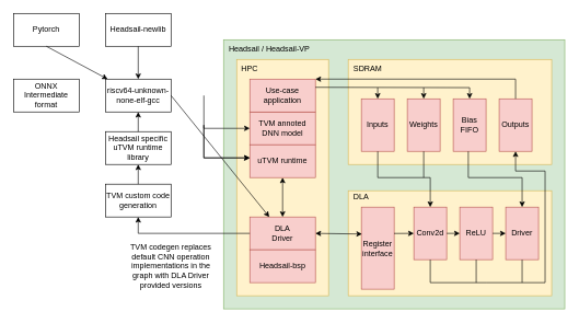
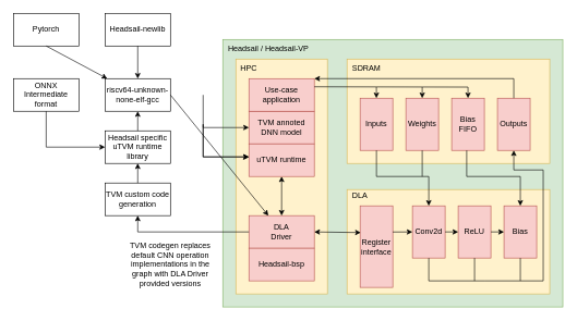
  <mxCell id="0" />
  <mxCell id="1" parent="0" />
  <mxCell id="2" value="Pytorch" style="rounded=0;whiteSpace=wrap;html=1;" parent="1" vertex="1"><mxGeometry x="20" y="20" width="100" height="50" as="geometry" /></mxCell>
  <mxCell id="3" value="" style="endArrow=classic;html=1;rounded=0;exitX=0.5;exitY=1;exitDx=0;exitDy=0;" parent="1" source="2" target="19" edge="1"><mxGeometry width="50" height="50" relative="1" as="geometry"><mxPoint x="-60" y="160" as="sourcePoint" /><mxPoint y="145" as="targetPoint" x="30" /></mxGeometry></mxCell>
  <mxCell id="4" value="&lt;div&gt;ONNX&lt;/div&gt;&lt;div&gt;Intermediate&lt;/div&gt;&lt;div&gt;format&lt;br&gt;&lt;/div&gt;" style="rounded=0;whiteSpace=wrap;html=1;" parent="1" vertex="1"><mxGeometry x="20" y="120" width="100" height="50" as="geometry" /></mxCell>
  <mxCell id="5" value="&lt;div&gt;TVM custom code generation&lt;br&gt;&lt;/div&gt;" style="rounded=0;whiteSpace=wrap;html=1;" parent="1" vertex="1"><mxGeometry x="160" y="280" width="100" height="50" as="geometry" /></mxCell>
  <mxCell id="6" value="" style="rounded=0;whiteSpace=wrap;html=1;fillColor=#d5e8d4;strokeColor=#82b366;" parent="1" vertex="1"><mxGeometry x="340" y="60" width="520" height="410" as="geometry" /></mxCell>
  <mxCell id="7" value="Headsail / Headsail-VP" style="text;html=1;align=center;verticalAlign=middle;whiteSpace=wrap;rounded=0;movable=1;resizable=1;rotatable=1;deletable=1;editable=1;locked=0;connectable=1;" parent="1" vertex="1"><mxGeometry x="340" y="60" width="140" height="30" as="geometry" /></mxCell>
  <mxCell id="8" value="&lt;div&gt;&lt;br&gt;&lt;/div&gt;" style="rounded=0;whiteSpace=wrap;html=1;fillColor=#fff2cc;strokeColor=#d6b656;" parent="1" vertex="1"><mxGeometry x="530" y="290" width="310" height="160" as="geometry" /></mxCell>
  <mxCell id="9" value="" style="rounded=0;whiteSpace=wrap;html=1;fillColor=#fff2cc;strokeColor=#d6b656;" parent="1" vertex="1"><mxGeometry x="360" y="90" width="140" height="360" as="geometry" /></mxCell>
  <mxCell id="10" value="HPC" style="text;html=1;align=center;verticalAlign=middle;whiteSpace=wrap;rounded=0;" parent="1" vertex="1"><mxGeometry x="360" y="90" width="40" height="30" as="geometry" /></mxCell>
  <mxCell id="11" value="&lt;div&gt;DLA&lt;/div&gt;Driver" style="rounded=0;whiteSpace=wrap;html=1;fillColor=#f8cecc;strokeColor=#b85450;" parent="1" vertex="1"><mxGeometry x="380" y="330" width="100" height="50" as="geometry" /></mxCell>
  <mxCell id="12" value="TVM annoted DNN model" style="rounded=0;whiteSpace=wrap;html=1;fillColor=#f8cecc;strokeColor=#b85450;" parent="1" vertex="1"><mxGeometry x="380" y="170" width="100" height="50" as="geometry" /></mxCell>
  <mxCell id="13" value="Use-case application" style="rounded=0;whiteSpace=wrap;html=1;fillColor=#f8cecc;strokeColor=#b85450;" parent="1" vertex="1"><mxGeometry x="380" y="120" width="100" height="50" as="geometry" /></mxCell>
  <mxCell id="14" value="" style="endArrow=classic;html=1;rounded=0;exitX=0;exitY=0.5;exitDx=0;exitDy=0;entryX=0.5;entryY=1;entryDx=0;entryDy=0;" parent="1" source="11" target="5" edge="1"><mxGeometry width="50" height="50" relative="1" as="geometry"><mxPoint x="590" y="420" as="sourcePoint" /><mxPoint x="450" y="250" as="targetPoint" /><Array as="points"><mxPoint x="210" y="355" /></Array></mxGeometry></mxCell>
  <mxCell id="15" value="TVM codegen replaces default CNN operation implementations in the graph with DLA Driver provided versions" style="text;html=1;align=center;verticalAlign=middle;whiteSpace=wrap;rounded=0;" parent="1" vertex="1"><mxGeometry x="190" y="350" width="140" height="110" as="geometry" /></mxCell>
  <mxCell id="16" value="" style="endArrow=classic;html=1;rounded=0;entryX=0.5;entryY=0;entryDx=0;entryDy=0;startArrow=classic;startFill=1;exitX=0.5;exitY=1;exitDx=0;exitDy=0;" parent="1" source="43" target="11" edge="1"><mxGeometry width="50" height="50" relative="1" as="geometry"><mxPoint x="430" y="260" as="sourcePoint" /><mxPoint x="520" y="230" as="targetPoint" /></mxGeometry></mxCell>
  <mxCell id="17" value="&lt;div&gt;Headsail specific uTVM runtime library&lt;br&gt;&lt;/div&gt;" style="rounded=0;whiteSpace=wrap;html=1;" parent="1" vertex="1"><mxGeometry x="160" y="200" width="100" height="50" as="geometry" /></mxCell>
  <mxCell id="18" value="" style="endArrow=classic;html=1;rounded=0;exitX=0.5;exitY=0;exitDx=0;exitDy=0;" parent="1" source="5" target="17" edge="1"><mxGeometry width="50" height="50" relative="1" as="geometry"><mxPoint x="310" y="270" as="sourcePoint" /><mxPoint x="360" y="220" as="targetPoint" /></mxGeometry></mxCell>
  <mxCell id="19" value="riscv64-unknown-none-elf-gcc" style="rounded=0;whiteSpace=wrap;html=1;" parent="1" vertex="1"><mxGeometry x="160" y="120" width="100" height="50" as="geometry" /></mxCell>
  <mxCell id="20" value="" style="endArrow=classic;html=1;rounded=0;exitX=0.5;exitY=0;exitDx=0;exitDy=0;entryX=0.5;entryY=1;entryDx=0;entryDy=0;" parent="1" source="17" target="19" edge="1"><mxGeometry width="50" height="50" relative="1" as="geometry"><mxPoint x="310" y="270" as="sourcePoint" /><mxPoint x="360" y="220" as="targetPoint" /></mxGeometry></mxCell>
  <mxCell id="21" value="Headsail-newlib" style="rounded=0;whiteSpace=wrap;html=1;" parent="1" vertex="1"><mxGeometry x="160" y="20" width="100" height="50" as="geometry" /></mxCell>
  <mxCell id="22" value="" style="endArrow=classic;html=1;rounded=0;exitX=0.5;exitY=1;exitDx=0;exitDy=0;entryX=0.5;entryY=0;entryDx=0;entryDy=0;" parent="1" source="21" target="19" edge="1"><mxGeometry width="50" height="50" relative="1" as="geometry"><mxPoint x="160" y="270" as="sourcePoint" /><mxPoint x="210" y="110" as="targetPoint" /></mxGeometry></mxCell>
+ <mxCell id="23" value="" style="endArrow=classic;html=1;rounded=0;exitX=0.5;exitY=1;exitDx=0;exitDy=0;entryX=0;entryY=0.5;entryDx=0;entryDy=0;" parent="1" source="4" target="17" edge="1"><mxGeometry width="50" height="50" relative="1" as="geometry"><mxPoint x="200" y="250" as="sourcePoint" /><mxPoint x="250" y="200" as="targetPoint" /><Array as="points"><mxPoint x="70" y="225" /></Array></mxGeometry></mxCell>
  <mxCell id="24" value="" style="rounded=0;whiteSpace=wrap;html=1;fillColor=#fff2cc;strokeColor=#d6b656;" parent="1" vertex="1"><mxGeometry x="530" y="90" width="310" height="160" as="geometry" /></mxCell>
  <mxCell id="25" value="SDRAM" style="text;html=1;align=center;verticalAlign=middle;whiteSpace=wrap;rounded=0;" parent="1" vertex="1"><mxGeometry x="530" y="90" width="60" height="30" as="geometry" /></mxCell>
  <mxCell id="26" value="DLA" style="text;html=1;align=center;verticalAlign=middle;whiteSpace=wrap;rounded=0;" parent="1" vertex="1"><mxGeometry x="520" y="285" width="60" height="30" as="geometry" /></mxCell>
  <mxCell id="27" value="Conv2d" style="rounded=0;whiteSpace=wrap;html=1;fillColor=#f8cecc;strokeColor=#b85450;" parent="1" vertex="1"><mxGeometry x="630" y="315" width="50" height="80" as="geometry" /></mxCell>
  <mxCell id="28" value="ReLU" style="rounded=0;whiteSpace=wrap;html=1;fillColor=#f8cecc;strokeColor=#b85450;" parent="1" vertex="1"><mxGeometry x="700" y="315" width="50" height="80" as="geometry" /></mxCell>
- <mxCell id="29" value="Driver" style="rounded=0;whiteSpace=wrap;html=1;fillColor=#f8cecc;strokeColor=#b85450;" parent="1" vertex="1"><mxGeometry x="770" y="315" width="50" height="80" as="geometry" /></mxCell>
+ <mxCell id="29" value="Bias" style="rounded=0;whiteSpace=wrap;html=1;fillColor=#f8cecc;strokeColor=#b85450;" parent="1" vertex="1"><mxGeometry x="770" y="315" width="50" height="80" as="geometry" /></mxCell>
  <mxCell id="30" value="" style="endArrow=classic;html=1;rounded=0;entryX=0;entryY=0.5;entryDx=0;entryDy=0;exitX=1;exitY=0.5;exitDx=0;exitDy=0;" parent="1" source="27" target="28" edge="1"><mxGeometry width="50" height="50" relative="1" as="geometry"><mxPoint x="410" y="310" as="sourcePoint" /><mxPoint x="460" y="260" as="targetPoint" /></mxGeometry></mxCell>
  <mxCell id="31" value="" style="endArrow=classic;html=1;rounded=0;entryX=0;entryY=0.5;entryDx=0;entryDy=0;exitX=1;exitY=0.5;exitDx=0;exitDy=0;" parent="1" source="28" target="29" edge="1"><mxGeometry width="50" height="50" relative="1" as="geometry"><mxPoint x="410" y="310" as="sourcePoint" /><mxPoint x="460" y="260" as="targetPoint" /></mxGeometry></mxCell>
  <mxCell id="32" value="Inputs" style="rounded=0;whiteSpace=wrap;html=1;fillColor=#f8cecc;strokeColor=#b85450;" parent="1" vertex="1"><mxGeometry x="550" y="150" width="50" height="80" as="geometry" /></mxCell>
  <mxCell id="33" value="Weights" style="rounded=0;whiteSpace=wrap;html=1;fillColor=#f8cecc;strokeColor=#b85450;" parent="1" vertex="1"><mxGeometry x="620" y="150" width="50" height="80" as="geometry" /></mxCell>
  <mxCell id="34" value="Outputs" style="rounded=0;whiteSpace=wrap;html=1;fillColor=#f8cecc;strokeColor=#b85450;" parent="1" vertex="1"><mxGeometry x="760" y="150" width="50" height="80" as="geometry" /></mxCell>
  <mxCell id="35" value="&lt;div&gt;Bias&lt;/div&gt;&lt;div&gt;FIFO&lt;br&gt;&lt;/div&gt;" style="rounded=0;whiteSpace=wrap;html=1;fillColor=#f8cecc;strokeColor=#b85450;" parent="1" vertex="1"><mxGeometry x="690" y="150" width="50" height="80" as="geometry" /></mxCell>
  <mxCell id="36" value="" style="endArrow=classic;html=1;rounded=0;exitX=0.75;exitY=1;exitDx=0;exitDy=0;entryX=0.5;entryY=0;entryDx=0;entryDy=0;" parent="1" target="29" edge="1"><mxGeometry width="50" height="50" relative="1" as="geometry"><mxPoint x="713" y="230" as="sourcePoint" /><mxPoint x="740" y="315" as="targetPoint" /><Array as="points"><mxPoint x="713" y="270" /><mxPoint x="795" y="270" /></Array></mxGeometry></mxCell>
  <mxCell id="37" value="" style="endArrow=classic;html=1;rounded=0;exitX=0.5;exitY=0;exitDx=0;exitDy=0;entryX=1;entryY=0;entryDx=0;entryDy=0;" parent="1" source="34" target="13" edge="1"><mxGeometry width="50" height="50" relative="1" as="geometry"><mxPoint x="470" y="310" as="sourcePoint" /><mxPoint x="510" y="130" as="targetPoint" /><Array as="points"><mxPoint x="785" y="120" /></Array></mxGeometry></mxCell>
  <mxCell id="38" value="" style="endArrow=classic;html=1;rounded=0;entryX=0.5;entryY=0;entryDx=0;entryDy=0;exitX=1;exitY=0.25;exitDx=0;exitDy=0;" parent="1" source="13" target="35" edge="1"><mxGeometry width="50" height="50" relative="1" as="geometry"><mxPoint x="470" y="310" as="sourcePoint" /><mxPoint x="520" y="260" as="targetPoint" /><Array as="points"><mxPoint x="715" y="133" /></Array></mxGeometry></mxCell>
  <mxCell id="39" value="" style="endArrow=classic;html=1;rounded=0;entryX=0.5;entryY=0;entryDx=0;entryDy=0;" parent="1" target="33" edge="1"><mxGeometry width="50" height="50" relative="1" as="geometry"><mxPoint x="645" y="133" as="sourcePoint" /><mxPoint x="520" y="260" as="targetPoint" /></mxGeometry></mxCell>
  <mxCell id="40" value="" style="endArrow=classic;html=1;rounded=0;entryX=0.5;entryY=0;entryDx=0;entryDy=0;" parent="1" edge="1"><mxGeometry width="50" height="50" relative="1" as="geometry"><mxPoint x="574.93" y="133" as="sourcePoint" /><mxPoint x="574.93" y="150" as="targetPoint" /></mxGeometry></mxCell>
  <mxCell id="41" value="" style="endArrow=classic;html=1;rounded=0;exitX=1;exitY=0.5;exitDx=0;exitDy=0;" parent="1" source="19" target="11" edge="1"><mxGeometry width="50" height="50" relative="1" as="geometry"><mxPoint x="380" y="290" as="sourcePoint" /><mxPoint x="430" y="240" as="targetPoint" /></mxGeometry></mxCell>
  <mxCell id="42" value="" style="endArrow=classic;html=1;rounded=0;entryX=0;entryY=0.5;entryDx=0;entryDy=0;" parent="1" target="12" edge="1"><mxGeometry width="50" height="50" relative="1" as="geometry"><mxPoint x="310" y="145" as="sourcePoint" /><mxPoint x="430" y="240" as="targetPoint" /><Array as="points"><mxPoint x="310" y="195" /></Array></mxGeometry></mxCell>
  <mxCell id="43" value="uTVM runtime" style="rounded=0;whiteSpace=wrap;html=1;fillColor=#f8cecc;strokeColor=#b85450;" vertex="1" parent="1"><mxGeometry x="380" y="220" width="100" height="50" as="geometry" /></mxCell>
  <mxCell id="44" value="" style="endArrow=classic;html=1;rounded=0;entryX=0;entryY=0.5;entryDx=0;entryDy=0;" edge="1" parent="1"><mxGeometry width="50" height="50" relative="1" as="geometry"><mxPoint x="310" y="190" as="sourcePoint" /><mxPoint x="380" y="240" as="targetPoint" /><Array as="points"><mxPoint x="310" y="240" /></Array></mxGeometry></mxCell>
  <mxCell id="45" value="" style="endArrow=classic;html=1;rounded=0;entryX=0;entryY=0.5;entryDx=0;entryDy=0;" edge="1" parent="1"><mxGeometry width="50" height="50" relative="1" as="geometry"><mxPoint x="310" y="190" as="sourcePoint" /><mxPoint x="380" y="240" as="targetPoint" /><Array as="points"><mxPoint x="310" y="240" /></Array></mxGeometry></mxCell>
  <mxCell id="46" value="Headsail-bsp" style="rounded=0;whiteSpace=wrap;html=1;fillColor=#f8cecc;strokeColor=#b85450;" vertex="1" parent="1"><mxGeometry x="380" y="380" width="100" height="50" as="geometry" /></mxCell>
  <mxCell id="47" value="Register interface" style="rounded=0;whiteSpace=wrap;html=1;fillColor=#f8cecc;strokeColor=#b85450;" vertex="1" parent="1"><mxGeometry x="550" y="315" width="50" height="125" as="geometry" /></mxCell>
  <mxCell id="48" value="" style="endArrow=classic;html=1;rounded=0;entryX=0;entryY=0.5;entryDx=0;entryDy=0;exitX=0.997;exitY=0.321;exitDx=0;exitDy=0;exitPerimeter=0;" edge="1" parent="1" source="47" target="27"><mxGeometry width="50" height="50" relative="1" as="geometry"><mxPoint x="601" y="355" as="sourcePoint" /><mxPoint x="710" y="365" as="targetPoint" /></mxGeometry></mxCell>
  <mxCell id="49" value="" style="endArrow=classic;html=1;rounded=0;exitX=0.5;exitY=1;exitDx=0;exitDy=0;entryX=0.5;entryY=0;entryDx=0;entryDy=0;" edge="1" parent="1" source="32" target="27"><mxGeometry width="50" height="50" relative="1" as="geometry"><mxPoint x="580" y="230" as="sourcePoint" /><mxPoint x="662" y="315" as="targetPoint" /><Array as="points"><mxPoint x="575" y="270" /><mxPoint x="655" y="270" /></Array></mxGeometry></mxCell>
  <mxCell id="50" value="" style="endArrow=none;html=1;rounded=0;entryX=0.5;entryY=1;entryDx=0;entryDy=0;" edge="1" parent="1" target="33"><mxGeometry width="50" height="50" relative="1" as="geometry"><mxPoint x="645" y="270" as="sourcePoint" /><mxPoint x="730" y="300" as="targetPoint" /></mxGeometry></mxCell>
  <mxCell id="51" value="" style="endArrow=classic;html=1;rounded=0;entryX=1;entryY=0.5;entryDx=0;entryDy=0;startArrow=classic;startFill=1;exitX=0.02;exitY=0.328;exitDx=0;exitDy=0;exitPerimeter=0;" edge="1" parent="1" source="47" target="11"><mxGeometry width="50" height="50" relative="1" as="geometry"><mxPoint x="440" y="280" as="sourcePoint" /><mxPoint x="440" y="340" as="targetPoint" /></mxGeometry></mxCell>
  <mxCell id="52" value="" style="endArrow=classic;html=1;rounded=0;entryX=0.5;entryY=1;entryDx=0;entryDy=0;exitX=0.5;exitY=1;exitDx=0;exitDy=0;" edge="1" parent="1" source="27" target="34"><mxGeometry width="50" height="50" relative="1" as="geometry"><mxPoint x="760" y="365" as="sourcePoint" /><mxPoint x="780" y="365" as="targetPoint" /><Array as="points"><mxPoint x="655" y="430" /><mxPoint x="740" y="430" /><mxPoint x="830" y="430" /><mxPoint x="830" y="260" /><mxPoint x="785" y="260" /></Array></mxGeometry></mxCell>
  <mxCell id="53" value="" style="endArrow=none;html=1;rounded=0;entryX=0.5;entryY=1;entryDx=0;entryDy=0;" edge="1" parent="1" target="28"><mxGeometry width="50" height="50" relative="1" as="geometry"><mxPoint x="725" y="430" as="sourcePoint" /><mxPoint x="680" y="300" as="targetPoint" /></mxGeometry></mxCell>
  <mxCell id="54" value="" style="endArrow=none;html=1;rounded=0;entryX=0.5;entryY=1;entryDx=0;entryDy=0;" edge="1" parent="1" target="29"><mxGeometry width="50" height="50" relative="1" as="geometry"><mxPoint x="795" y="430" as="sourcePoint" /><mxPoint x="680" y="300" as="targetPoint" /></mxGeometry></mxCell>
